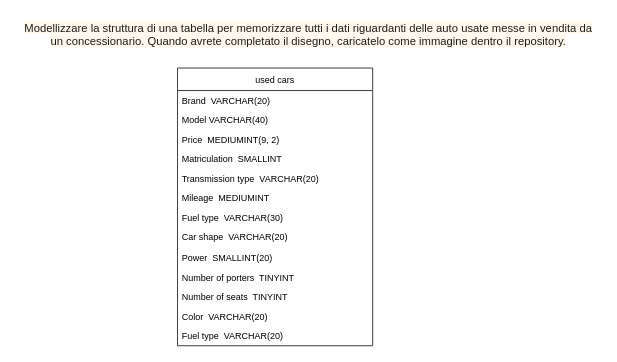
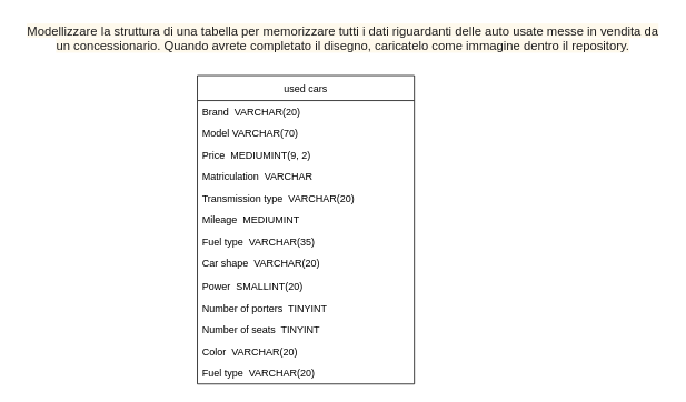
  <mxCell id="0" />
  <mxCell id="1" parent="0" />
  <mxCell id="2" value="&lt;span style=&quot;color: rgb(29, 28, 29); font-family: Slack-Lato, Slack-Fractions, appleLogo, sans-serif; font-size: 15px; font-variant-ligatures: common-ligatures; text-align: left; background-color: rgba(242, 199, 68, 0.1);&quot;&gt;Modellizzare la struttura di una tabella per memorizzare tutti i dati riguardanti delle auto usate messe in vendita da &lt;br&gt;un concessionario. Quando avrete completato il disegno, caricatelo come immagine dentro il repository.&lt;/span&gt;" style="text;html=1;align=center;verticalAlign=middle;resizable=0;points=[];autosize=1;strokeColor=none;fillColor=none;" vertex="1" parent="1"><mxGeometry x="20" y="20" width="780" height="50" as="geometry" /></mxCell>
  <mxCell id="3" value="used cars" style="swimlane;fontStyle=0;childLayout=stackLayout;horizontal=1;startSize=30;fillColor=none;horizontalStack=0;resizeParent=1;resizeParentMax=0;resizeLast=0;collapsible=1;marginBottom=0;" vertex="1" parent="1"><mxGeometry x="236" y="90" width="260" height="370" as="geometry" /></mxCell>
  <mxCell id="4" value="Brand  VARCHAR(20)" style="text;strokeColor=none;fillColor=none;align=left;verticalAlign=top;spacingLeft=4;spacingRight=4;overflow=hidden;rotatable=0;points=[[0,0.5],[1,0.5]];portConstraint=eastwest;" vertex="1" parent="3"><mxGeometry y="30" width="260" height="26" as="geometry" /></mxCell>
- <mxCell id="5" value="Model VARCHAR(40)" style="text;strokeColor=none;fillColor=none;align=left;verticalAlign=top;spacingLeft=4;spacingRight=4;overflow=hidden;rotatable=0;points=[[0,0.5],[1,0.5]];portConstraint=eastwest;" vertex="1" parent="3"><mxGeometry y="56" width="260" height="26" as="geometry" /></mxCell>
+ <mxCell id="5" value="Model VARCHAR(70)" style="text;strokeColor=none;fillColor=none;align=left;verticalAlign=top;spacingLeft=4;spacingRight=4;overflow=hidden;rotatable=0;points=[[0,0.5],[1,0.5]];portConstraint=eastwest;" vertex="1" parent="3"><mxGeometry y="56" width="260" height="26" as="geometry" /></mxCell>
  <mxCell id="6" value="Price  MEDIUMINT(9, 2)" style="text;strokeColor=none;fillColor=none;align=left;verticalAlign=top;spacingLeft=4;spacingRight=4;overflow=hidden;rotatable=0;points=[[0,0.5],[1,0.5]];portConstraint=eastwest;" vertex="1" parent="3"><mxGeometry y="82" width="260" height="26" as="geometry" /></mxCell>
- <mxCell id="7" value="Matriculation  SMALLINT" style="text;strokeColor=none;fillColor=none;align=left;verticalAlign=top;spacingLeft=4;spacingRight=4;overflow=hidden;rotatable=0;points=[[0,0.5],[1,0.5]];portConstraint=eastwest;" vertex="1" parent="3"><mxGeometry y="108" width="260" height="26" as="geometry" /></mxCell>
+ <mxCell id="7" value="Matriculation  VARCHAR" style="text;strokeColor=none;fillColor=none;align=left;verticalAlign=top;spacingLeft=4;spacingRight=4;overflow=hidden;rotatable=0;points=[[0,0.5],[1,0.5]];portConstraint=eastwest;" vertex="1" parent="3"><mxGeometry y="108" width="260" height="26" as="geometry" /></mxCell>
  <mxCell id="8" value="Transmission type  VARCHAR(20)" style="text;strokeColor=none;fillColor=none;align=left;verticalAlign=top;spacingLeft=4;spacingRight=4;overflow=hidden;rotatable=0;points=[[0,0.5],[1,0.5]];portConstraint=eastwest;" vertex="1" parent="3"><mxGeometry y="134" width="260" height="26" as="geometry" /></mxCell>
  <mxCell id="9" value="Mileage  MEDIUMINT" style="text;strokeColor=none;fillColor=none;align=left;verticalAlign=top;spacingLeft=4;spacingRight=4;overflow=hidden;rotatable=0;points=[[0,0.5],[1,0.5]];portConstraint=eastwest;" vertex="1" parent="3"><mxGeometry y="160" width="260" height="26" as="geometry" /></mxCell>
- <mxCell id="10" value="Fuel type  VARCHAR(30)" style="text;strokeColor=none;fillColor=none;align=left;verticalAlign=top;spacingLeft=4;spacingRight=4;overflow=hidden;rotatable=0;points=[[0,0.5],[1,0.5]];portConstraint=eastwest;" vertex="1" parent="3"><mxGeometry y="186" width="260" height="26" as="geometry" /></mxCell>
+ <mxCell id="10" value="Fuel type  VARCHAR(35)" style="text;strokeColor=none;fillColor=none;align=left;verticalAlign=top;spacingLeft=4;spacingRight=4;overflow=hidden;rotatable=0;points=[[0,0.5],[1,0.5]];portConstraint=eastwest;" vertex="1" parent="3"><mxGeometry y="186" width="260" height="26" as="geometry" /></mxCell>
  <mxCell id="11" value="Car shape  VARCHAR(20)" style="text;strokeColor=none;fillColor=none;align=left;verticalAlign=top;spacingLeft=4;spacingRight=4;overflow=hidden;rotatable=0;points=[[0,0.5],[1,0.5]];portConstraint=eastwest;" vertex="1" parent="3"><mxGeometry y="212" width="260" height="28" as="geometry" /></mxCell>
  <mxCell id="12" value="Power  SMALLINT(20)" style="text;strokeColor=none;fillColor=none;align=left;verticalAlign=top;spacingLeft=4;spacingRight=4;overflow=hidden;rotatable=0;points=[[0,0.5],[1,0.5]];portConstraint=eastwest;" vertex="1" parent="3"><mxGeometry y="240" width="260" height="26" as="geometry" /></mxCell>
  <mxCell id="13" value="Number of porters  TINYINT" style="text;strokeColor=none;fillColor=none;align=left;verticalAlign=top;spacingLeft=4;spacingRight=4;overflow=hidden;rotatable=0;points=[[0,0.5],[1,0.5]];portConstraint=eastwest;" vertex="1" parent="3"><mxGeometry y="266" width="260" height="26" as="geometry" /></mxCell>
  <mxCell id="14" value="Number of seats  TINYINT" style="text;strokeColor=none;fillColor=none;align=left;verticalAlign=top;spacingLeft=4;spacingRight=4;overflow=hidden;rotatable=0;points=[[0,0.5],[1,0.5]];portConstraint=eastwest;" vertex="1" parent="3"><mxGeometry y="292" width="260" height="26" as="geometry" /></mxCell>
  <mxCell id="15" value="Color  VARCHAR(20)" style="text;strokeColor=none;fillColor=none;align=left;verticalAlign=top;spacingLeft=4;spacingRight=4;overflow=hidden;rotatable=0;points=[[0,0.5],[1,0.5]];portConstraint=eastwest;" vertex="1" parent="3"><mxGeometry y="318" width="260" height="26" as="geometry" /></mxCell>
  <mxCell id="16" value="Fuel type  VARCHAR(20)" style="text;strokeColor=none;fillColor=none;align=left;verticalAlign=top;spacingLeft=4;spacingRight=4;overflow=hidden;rotatable=0;points=[[0,0.5],[1,0.5]];portConstraint=eastwest;" vertex="1" parent="3"><mxGeometry y="344" width="260" height="26" as="geometry" /></mxCell>
